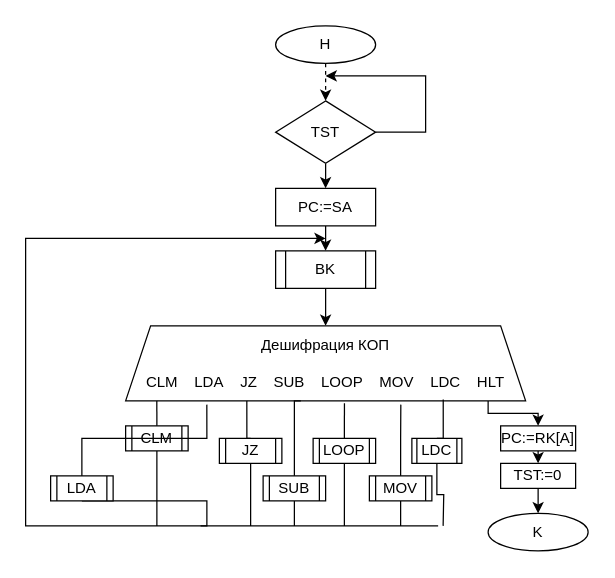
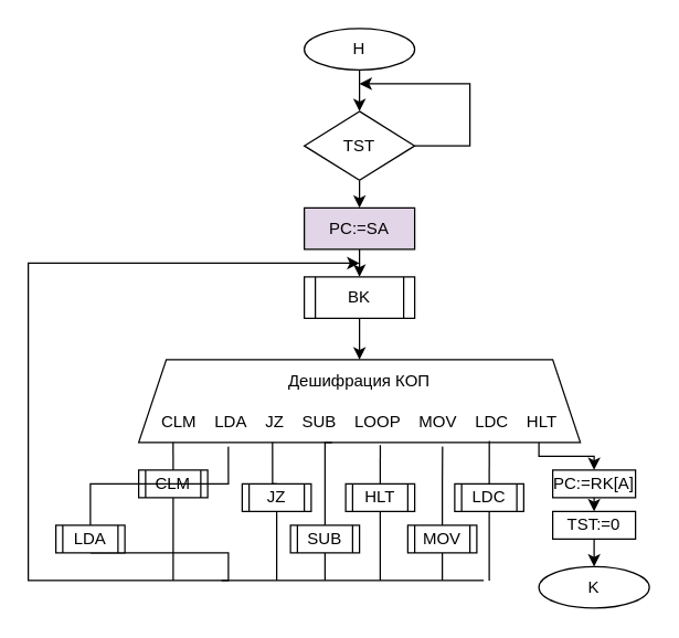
  <mxCell id="0" />
  <mxCell id="1" parent="0" />
- <mxCell id="2" style="edgeStyle=orthogonalEdgeStyle;rounded=0;orthogonalLoop=1;jettySize=auto;html=1;exitX=0.5;exitY=1;exitDx=0;exitDy=0;entryX=0.5;entryY=0;entryDx=0;entryDy=0;dashed=1;" edge="1" parent="1" source="3" target="6"><mxGeometry relative="1" as="geometry"><mxPoint x="260" y="70" as="targetPoint" /></mxGeometry></mxCell>
+ <mxCell id="2" style="edgeStyle=orthogonalEdgeStyle;rounded=0;orthogonalLoop=1;jettySize=auto;html=1;exitX=0.5;exitY=1;exitDx=0;exitDy=0;entryX=0.5;entryY=0;entryDx=0;entryDy=0;" edge="1" parent="1" source="3" target="6"><mxGeometry relative="1" as="geometry"><mxPoint x="260" y="70" as="targetPoint" /></mxGeometry></mxCell>
  <mxCell id="3" value="H" style="ellipse;whiteSpace=wrap;html=1;" vertex="1" parent="1"><mxGeometry x="220" y="20" width="80" height="30" as="geometry" /></mxCell>
  <mxCell id="4" style="edgeStyle=orthogonalEdgeStyle;rounded=0;orthogonalLoop=1;jettySize=auto;html=1;exitX=1;exitY=0.5;exitDx=0;exitDy=0;" edge="1" parent="1" source="6"><mxGeometry relative="1" as="geometry"><mxPoint x="260" y="60" as="targetPoint" /><Array as="points"><mxPoint x="340" y="105" /><mxPoint x="340" y="60" /></Array></mxGeometry></mxCell>
  <mxCell id="5" style="edgeStyle=orthogonalEdgeStyle;rounded=0;orthogonalLoop=1;jettySize=auto;html=1;exitX=0.5;exitY=1;exitDx=0;exitDy=0;" edge="1" parent="1" source="6"><mxGeometry relative="1" as="geometry"><mxPoint x="260" y="150" as="targetPoint" /></mxGeometry></mxCell>
  <mxCell id="6" value="TST" style="rhombus;whiteSpace=wrap;html=1;" vertex="1" parent="1"><mxGeometry x="220" y="80" width="80" height="50" as="geometry" /></mxCell>
  <mxCell id="7" style="edgeStyle=orthogonalEdgeStyle;rounded=0;orthogonalLoop=1;jettySize=auto;html=1;exitX=0.5;exitY=1;exitDx=0;exitDy=0;" edge="1" parent="1" source="8"><mxGeometry relative="1" as="geometry"><mxPoint x="260" y="200" as="targetPoint" /></mxGeometry></mxCell>
- <mxCell id="8" value="PC:=SA" style="rounded=0;whiteSpace=wrap;html=1;" vertex="1" parent="1"><mxGeometry x="220" y="150" width="80" height="30" as="geometry" /></mxCell>
+ <mxCell id="8" value="PC:=SA" style="rounded=0;whiteSpace=wrap;html=1;fillColor=#e1d5e7;" vertex="1" parent="1"><mxGeometry x="220" y="150" width="80" height="30" as="geometry" /></mxCell>
  <mxCell id="9" style="edgeStyle=orthogonalEdgeStyle;rounded=0;orthogonalLoop=1;jettySize=auto;html=1;exitX=0.5;exitY=1;exitDx=0;exitDy=0;" edge="1" parent="1" source="10"><mxGeometry relative="1" as="geometry"><mxPoint x="260" y="260" as="targetPoint" /></mxGeometry></mxCell>
  <mxCell id="10" value="BK" style="shape=process;whiteSpace=wrap;html=1;backgroundOutline=1;" vertex="1" parent="1"><mxGeometry x="220" y="200" width="80" height="30" as="geometry" /></mxCell>
  <mxCell id="11" value="Дешифрация КОП&lt;br&gt;&lt;br&gt;CLM&amp;nbsp; &amp;nbsp; LDA&amp;nbsp; &amp;nbsp; JZ&amp;nbsp; &amp;nbsp; SUB&amp;nbsp; &amp;nbsp; LOOP&amp;nbsp; &amp;nbsp; MOV&amp;nbsp; &amp;nbsp; LDC&amp;nbsp; &amp;nbsp; HLT" style="shape=trapezoid;perimeter=trapezoidPerimeter;whiteSpace=wrap;html=1;fixedSize=1;" vertex="1" parent="1"><mxGeometry x="100" y="260" width="320" height="60" as="geometry" /></mxCell>
  <mxCell id="12" style="edgeStyle=orthogonalEdgeStyle;rounded=0;orthogonalLoop=1;jettySize=auto;html=1;exitX=0.5;exitY=0;exitDx=0;exitDy=0;entryX=0.078;entryY=1;entryDx=0;entryDy=0;entryPerimeter=0;endArrow=none;endFill=0;" edge="1" parent="1" source="14" target="11"><mxGeometry relative="1" as="geometry" /></mxCell>
  <mxCell id="13" style="edgeStyle=orthogonalEdgeStyle;rounded=0;orthogonalLoop=1;jettySize=auto;html=1;exitX=0.5;exitY=1;exitDx=0;exitDy=0;endArrow=none;endFill=0;" edge="1" parent="1" source="14"><mxGeometry relative="1" as="geometry"><mxPoint x="125" y="420" as="targetPoint" /></mxGeometry></mxCell>
  <mxCell id="14" value="CLM" style="shape=process;whiteSpace=wrap;html=1;backgroundOutline=1;" vertex="1" parent="1"><mxGeometry x="100" y="340" width="50" height="20" as="geometry" /></mxCell>
  <mxCell id="15" style="edgeStyle=orthogonalEdgeStyle;rounded=0;orthogonalLoop=1;jettySize=auto;html=1;exitX=0.5;exitY=0;exitDx=0;exitDy=0;entryX=0.203;entryY=1.05;entryDx=0;entryDy=0;entryPerimeter=0;endArrow=none;endFill=0;" edge="1" parent="1" source="17" target="11"><mxGeometry relative="1" as="geometry" /></mxCell>
  <mxCell id="16" style="edgeStyle=orthogonalEdgeStyle;rounded=0;orthogonalLoop=1;jettySize=auto;html=1;exitX=0.5;exitY=1;exitDx=0;exitDy=0;endArrow=classic;endFill=1;" edge="1" parent="1" source="17"><mxGeometry relative="1" as="geometry"><mxPoint x="260" y="190" as="targetPoint" /><Array as="points"><mxPoint x="165" y="420" /><mxPoint x="20" y="420" /><mxPoint x="20" y="190" /></Array></mxGeometry></mxCell>
  <mxCell id="17" value="LDA" style="shape=process;whiteSpace=wrap;html=1;backgroundOutline=1;" vertex="1" parent="1"><mxGeometry x="40" y="380" width="50" height="20" as="geometry" /></mxCell>
  <mxCell id="18" style="edgeStyle=orthogonalEdgeStyle;rounded=0;orthogonalLoop=1;jettySize=auto;html=1;exitX=0.5;exitY=0;exitDx=0;exitDy=0;entryX=0.303;entryY=1;entryDx=0;entryDy=0;entryPerimeter=0;endArrow=none;endFill=0;" edge="1" parent="1" source="20" target="11"><mxGeometry relative="1" as="geometry" /></mxCell>
  <mxCell id="19" style="edgeStyle=orthogonalEdgeStyle;rounded=0;orthogonalLoop=1;jettySize=auto;html=1;exitX=0.5;exitY=1;exitDx=0;exitDy=0;endArrow=none;endFill=0;" edge="1" parent="1" source="20"><mxGeometry relative="1" as="geometry"><mxPoint x="200" y="420" as="targetPoint" /></mxGeometry></mxCell>
  <mxCell id="20" value="JZ" style="shape=process;whiteSpace=wrap;html=1;backgroundOutline=1;" vertex="1" parent="1"><mxGeometry x="175" y="350" width="50" height="20" as="geometry" /></mxCell>
  <mxCell id="21" style="edgeStyle=orthogonalEdgeStyle;rounded=0;orthogonalLoop=1;jettySize=auto;html=1;exitX=0.5;exitY=0;exitDx=0;exitDy=0;entryX=0.438;entryY=1;entryDx=0;entryDy=0;entryPerimeter=0;endArrow=none;endFill=0;" edge="1" parent="1" source="23" target="11"><mxGeometry relative="1" as="geometry"><Array as="points"><mxPoint x="235" y="320" /></Array></mxGeometry></mxCell>
  <mxCell id="22" style="edgeStyle=orthogonalEdgeStyle;rounded=0;orthogonalLoop=1;jettySize=auto;html=1;exitX=0.5;exitY=1;exitDx=0;exitDy=0;endArrow=none;endFill=0;" edge="1" parent="1" source="23"><mxGeometry relative="1" as="geometry"><mxPoint x="235" y="420" as="targetPoint" /></mxGeometry></mxCell>
  <mxCell id="23" value="SUB" style="shape=process;whiteSpace=wrap;html=1;backgroundOutline=1;" vertex="1" parent="1"><mxGeometry x="210" y="380" width="50" height="20" as="geometry" /></mxCell>
  <mxCell id="24" style="edgeStyle=orthogonalEdgeStyle;rounded=0;orthogonalLoop=1;jettySize=auto;html=1;exitX=0.5;exitY=0;exitDx=0;exitDy=0;entryX=0.547;entryY=1.033;entryDx=0;entryDy=0;entryPerimeter=0;endArrow=none;endFill=0;" edge="1" parent="1" source="26" target="11"><mxGeometry relative="1" as="geometry" /></mxCell>
  <mxCell id="25" style="edgeStyle=orthogonalEdgeStyle;rounded=0;orthogonalLoop=1;jettySize=auto;html=1;exitX=0.5;exitY=1;exitDx=0;exitDy=0;endArrow=none;endFill=0;" edge="1" parent="1" source="26"><mxGeometry relative="1" as="geometry"><mxPoint x="275" y="420" as="targetPoint" /></mxGeometry></mxCell>
- <mxCell id="26" value="LOOP" style="shape=process;whiteSpace=wrap;html=1;backgroundOutline=1;" vertex="1" parent="1"><mxGeometry x="250" y="350" width="50" height="20" as="geometry" /></mxCell>
+ <mxCell id="26" value="HLT" style="shape=process;whiteSpace=wrap;html=1;backgroundOutline=1;" vertex="1" parent="1"><mxGeometry x="250" y="350" width="50" height="20" as="geometry" /></mxCell>
  <mxCell id="27" style="edgeStyle=orthogonalEdgeStyle;rounded=0;orthogonalLoop=1;jettySize=auto;html=1;exitX=0.5;exitY=1;exitDx=0;exitDy=0;endArrow=none;endFill=0;" edge="1" parent="1" source="29"><mxGeometry relative="1" as="geometry"><mxPoint x="320" y="420" as="targetPoint" /></mxGeometry></mxCell>
  <mxCell id="28" style="edgeStyle=orthogonalEdgeStyle;rounded=0;orthogonalLoop=1;jettySize=auto;html=1;exitX=0.5;exitY=0;exitDx=0;exitDy=0;entryX=0.688;entryY=1.05;entryDx=0;entryDy=0;entryPerimeter=0;endArrow=none;endFill=0;" edge="1" parent="1" source="29" target="11"><mxGeometry relative="1" as="geometry" /></mxCell>
  <mxCell id="29" value="MOV" style="shape=process;whiteSpace=wrap;html=1;backgroundOutline=1;" vertex="1" parent="1"><mxGeometry x="295" y="380" width="50" height="20" as="geometry" /></mxCell>
  <mxCell id="30" style="edgeStyle=orthogonalEdgeStyle;rounded=0;orthogonalLoop=1;jettySize=auto;html=1;exitX=0.5;exitY=1;exitDx=0;exitDy=0;endArrow=none;endFill=0;" edge="1" parent="1" source="32"><mxGeometry relative="1" as="geometry"><mxPoint x="354" y="420" as="targetPoint" /></mxGeometry></mxCell>
  <mxCell id="31" style="edgeStyle=orthogonalEdgeStyle;rounded=0;orthogonalLoop=1;jettySize=auto;html=1;exitX=0.5;exitY=0;exitDx=0;exitDy=0;entryX=0.794;entryY=0.983;entryDx=0;entryDy=0;entryPerimeter=0;endArrow=none;endFill=0;" edge="1" parent="1" source="32" target="11"><mxGeometry relative="1" as="geometry" /></mxCell>
- <mxCell id="32" value="LDC" style="shape=process;whiteSpace=wrap;html=1;backgroundOutline=1;" vertex="1" parent="1"><mxGeometry x="329" y="350" width="40" height="20" as="geometry" /></mxCell>
+ <mxCell id="32" value="LDC" style="shape=process;whiteSpace=wrap;html=1;backgroundOutline=1;" vertex="1" parent="1"><mxGeometry x="329" y="350" width="50" height="20" as="geometry" /></mxCell>
  <mxCell id="33" style="edgeStyle=orthogonalEdgeStyle;rounded=0;orthogonalLoop=1;jettySize=auto;html=1;endArrow=classic;endFill=1;" edge="1" parent="1" source="11"><mxGeometry relative="1" as="geometry"><mxPoint x="430" y="340" as="targetPoint" /><mxPoint x="390" y="330" as="sourcePoint" /><Array as="points"><mxPoint x="390" y="330" /><mxPoint x="430" y="330" /></Array></mxGeometry></mxCell>
  <mxCell id="34" value="" style="endArrow=none;html=1;rounded=0;" edge="1" parent="1"><mxGeometry width="50" height="50" relative="1" as="geometry"><mxPoint x="160" y="420" as="sourcePoint" /><mxPoint x="350" y="420" as="targetPoint" /></mxGeometry></mxCell>
  <mxCell id="35" style="edgeStyle=orthogonalEdgeStyle;rounded=0;orthogonalLoop=1;jettySize=auto;html=1;exitX=0.5;exitY=1;exitDx=0;exitDy=0;entryX=0.5;entryY=0;entryDx=0;entryDy=0;endArrow=classic;endFill=1;" edge="1" parent="1" source="36" target="38"><mxGeometry relative="1" as="geometry" /></mxCell>
  <mxCell id="36" value="PC:=RK[A]" style="rounded=0;whiteSpace=wrap;html=1;" vertex="1" parent="1"><mxGeometry x="400" y="340" width="60" height="20" as="geometry" /></mxCell>
  <mxCell id="37" style="edgeStyle=orthogonalEdgeStyle;rounded=0;orthogonalLoop=1;jettySize=auto;html=1;exitX=0.5;exitY=1;exitDx=0;exitDy=0;endArrow=classic;endFill=1;" edge="1" parent="1" source="38"><mxGeometry relative="1" as="geometry"><mxPoint x="430" y="410" as="targetPoint" /></mxGeometry></mxCell>
  <mxCell id="38" value="TST:=0" style="rounded=0;whiteSpace=wrap;html=1;" vertex="1" parent="1"><mxGeometry x="400" y="370" width="60" height="20" as="geometry" /></mxCell>
  <mxCell id="39" value="K" style="ellipse;whiteSpace=wrap;html=1;" vertex="1" parent="1"><mxGeometry x="390" y="410" width="80" height="30" as="geometry" /></mxCell>
